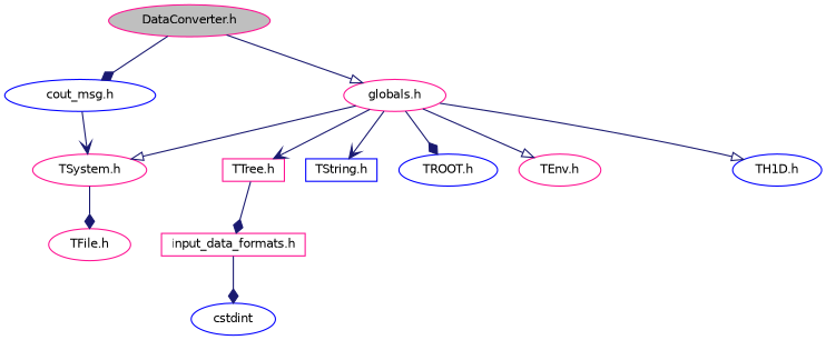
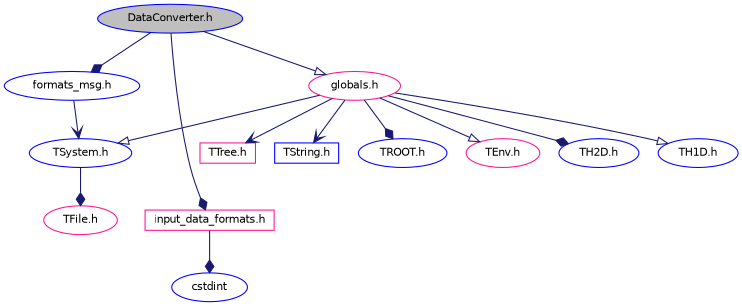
  digraph {
    node [color=blue fillcolor=white fontname=Helvetica fontsize=10 shape=ellipse style=filled]
    edge [arrowhead=diamond color=midnightblue fontname=Helvetica fontsize=10 labelfontname=Helvetica labelfontsize=10 style=solid]
-   n1 [color=deeppink fillcolor=grey75 fontcolor=black height=0.2 label="DataConverter.h" width=0.4]
+   n1 [fillcolor=grey75 fontcolor=black height=0.2 label="DataConverter.h" width=0.4]
    n2 [color=deeppink height=0.2 label="input_data_formats.h" shape=box width=0.4]
-   n3 [height=0.2 label="cout_msg.h" width=0.4]
+   n3 [height=0.2 label="formats_msg.h" width=0.4]
    n4 [color=deeppink height=0.2 label="globals.h" width=0.4]
    n5 [height=0.2 label=cstdint width=0.4]
-   n6 [color=deeppink height=0.2 label="TSystem.h" width=0.4]
+   n6 [height=0.2 label="TSystem.h" width=0.4]
    n7 [color=deeppink height=0.2 label="TTree.h" shape=box width=0.4]
    n8 [height=0.2 label="TString.h" shape=box width=0.4]
    n9 [height=0.2 label="TROOT.h" width=0.4]
    n10 [color=deeppink height=0.2 label="TEnv.h" width=0.4]
+   n11 [height=0.2 label="TH2D.h" width=0.4]
    n12 [height=0.2 label="TH1D.h" width=0.4]
    n13 [color=deeppink height=0.2 label="TFile.h" width=0.4]
-   n7 -> n2
+   n1 -> n2
    n1 -> n3
    n1 -> n4 [arrowhead=onormal]
    n2 -> n5
    n3 -> n6 [arrowhead=vee]
    n4 -> n6 [arrowhead=onormal]
    n4 -> n7 [arrowhead=vee]
    n4 -> n8 [arrowhead=vee]
    n4 -> n9
    n4 -> n10 [arrowhead=onormal]
+   n4 -> n11
    n4 -> n12 [arrowhead=onormal]
    n6 -> n13
  }
